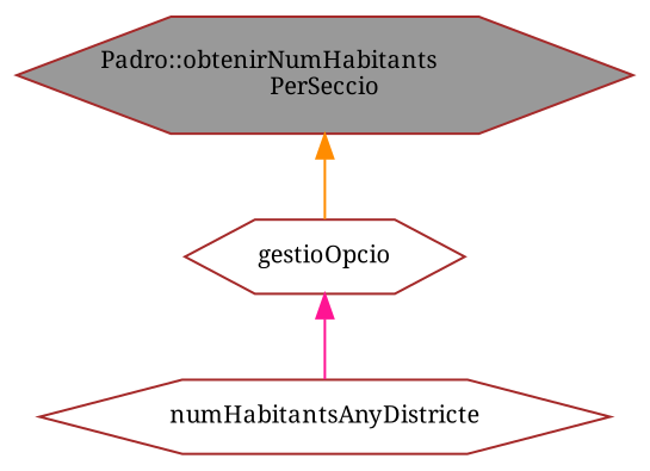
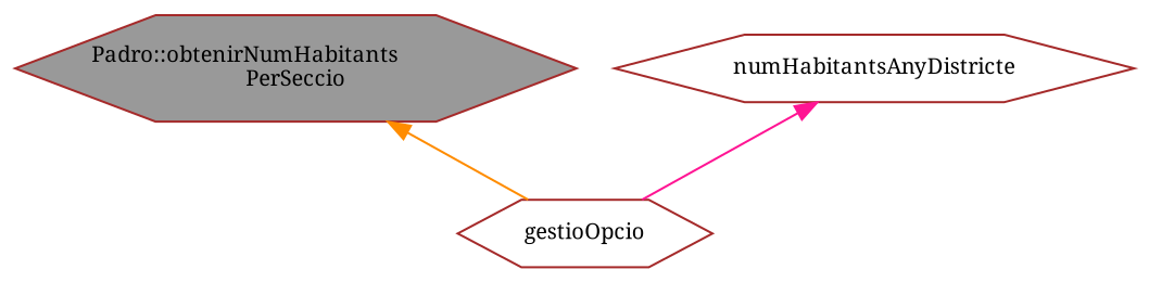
  digraph {
    fontname="Noto Serif"
    rankdir=TB
    node [color=brown fillcolor=white fontname="Noto Serif" fontsize=10 shape=hexagon style=filled]
    edge [dir=back fontname="Noto Serif" fontsize=10 labelfontname=Helvetica labelfontsize=10 style=solid]
    n1 [fillcolor=grey60 fontcolor=black height=0.2 label="Padro::obtenirNumHabitants\lPerSeccio" width=0.4]
    n2 [height=0.2 label=gestioOpcio width=0.4]
    n3 [height=0.2 label=numHabitantsAnyDistricte width=0.4]
    n1 -> n2 [color=darkorange]
-   n2 -> n3 [color=deeppink]
+   n3 -> n2 [color=deeppink]
  }
